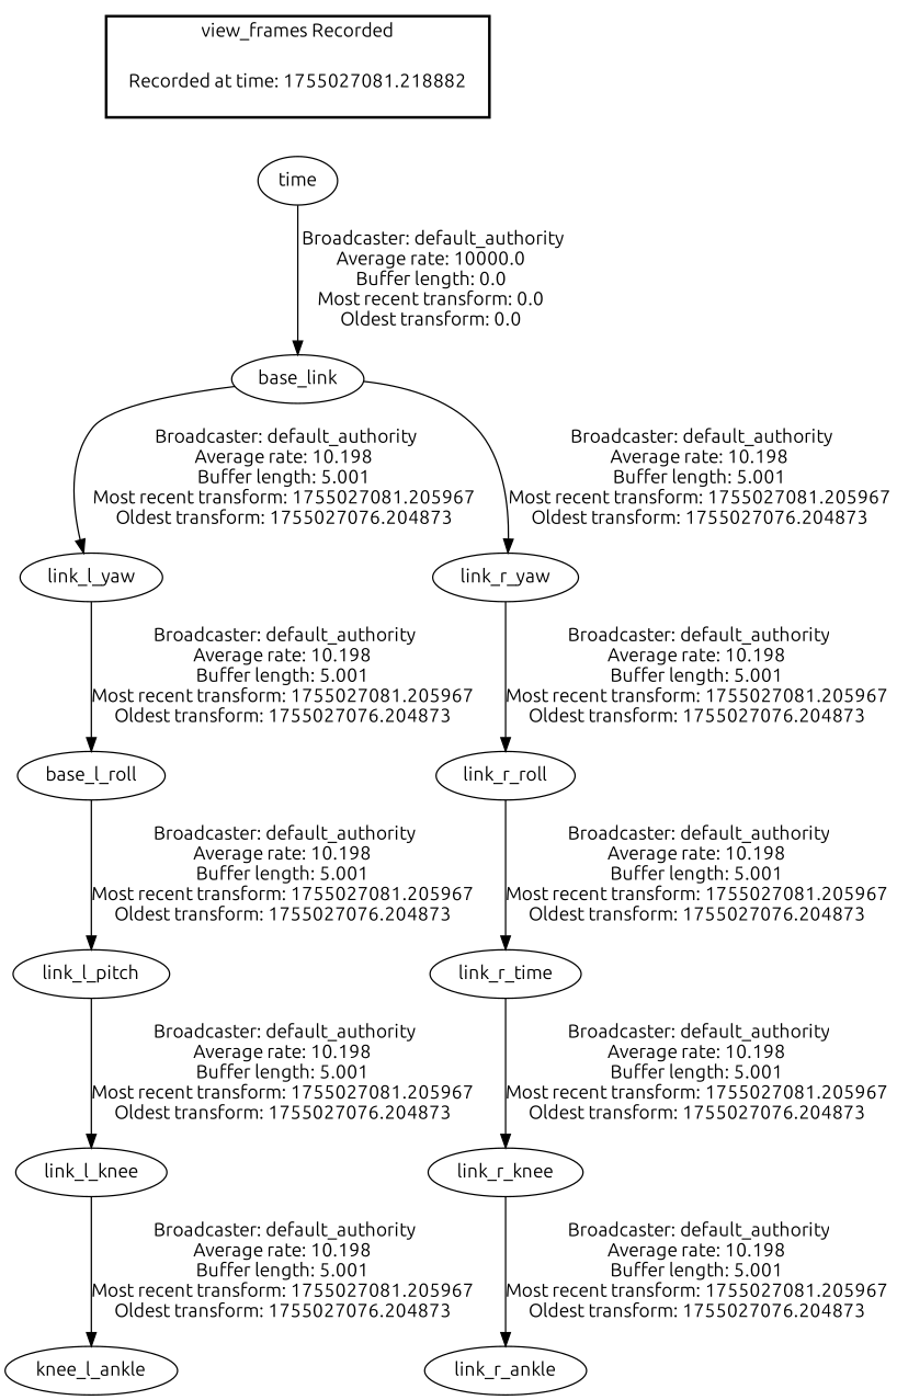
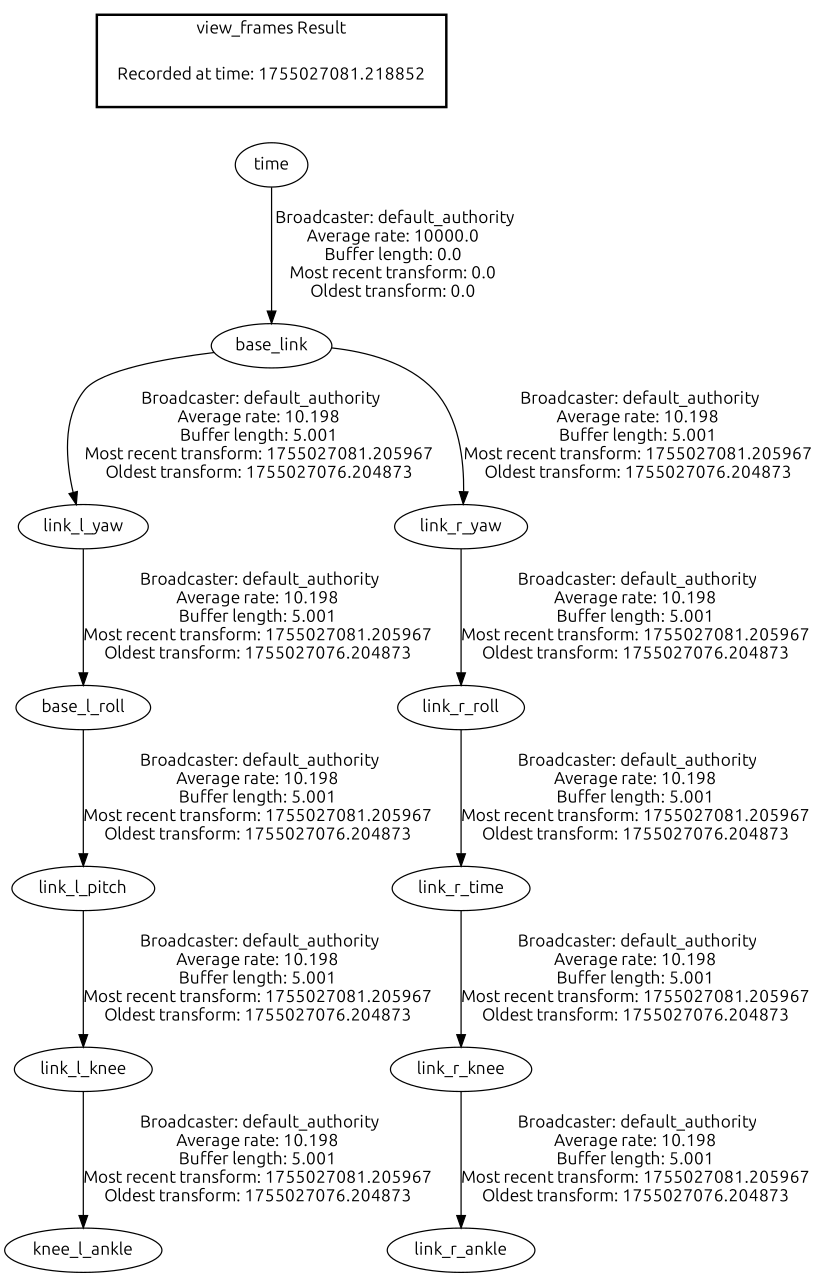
  digraph {
    fontname=Ubuntu
    node [fontname=Ubuntu]
    edge [fontname=Ubuntu]
-   "Recorded at time: 1755027081.218852" [shape=plaintext label="Recorded at time: 1755027081.218882"]
+   "Recorded at time: 1755027081.218852" [shape=plaintext]
    n2 [label=time]
    base_link
    link_l_yaw
    link_r_yaw
    n6 [label=base_l_roll]
    link_r_roll
    n8 [label=knee_l_ankle]
    link_l_knee
    link_l_pitch
    link_r_knee
    link_r_ankle
    n13 [label=link_r_time]
    subgraph cluster_1 {
      color=black
-     label="view_frames Recorded"
+     label="view_frames Result"
      style=bold
      "Recorded at time: 1755027081.218852"
    }
    "Recorded at time: 1755027081.218852" -> n2 [style=invis]
    n2 -> base_link [label=" Broadcaster: default_authority\nAverage rate: 10000.0\nBuffer length: 0.0\nMost recent transform: 0.0\nOldest transform: 0.0\n"]
    base_link -> link_l_yaw [label=" Broadcaster: default_authority\nAverage rate: 10.198\nBuffer length: 5.001\nMost recent transform: 1755027081.205967\nOldest transform: 1755027076.204873\n"]
    base_link -> link_r_yaw [label=" Broadcaster: default_authority\nAverage rate: 10.198\nBuffer length: 5.001\nMost recent transform: 1755027081.205967\nOldest transform: 1755027076.204873\n"]
    link_l_yaw -> n6 [label=" Broadcaster: default_authority\nAverage rate: 10.198\nBuffer length: 5.001\nMost recent transform: 1755027081.205967\nOldest transform: 1755027076.204873\n"]
    link_r_yaw -> link_r_roll [label=" Broadcaster: default_authority\nAverage rate: 10.198\nBuffer length: 5.001\nMost recent transform: 1755027081.205967\nOldest transform: 1755027076.204873\n"]
    n6 -> link_l_pitch [label=" Broadcaster: default_authority\nAverage rate: 10.198\nBuffer length: 5.001\nMost recent transform: 1755027081.205967\nOldest transform: 1755027076.204873\n"]
    link_r_roll -> n13 [label=" Broadcaster: default_authority\nAverage rate: 10.198\nBuffer length: 5.001\nMost recent transform: 1755027081.205967\nOldest transform: 1755027076.204873\n"]
    link_l_knee -> n8 [label=" Broadcaster: default_authority\nAverage rate: 10.198\nBuffer length: 5.001\nMost recent transform: 1755027081.205967\nOldest transform: 1755027076.204873\n"]
    link_l_pitch -> link_l_knee [label=" Broadcaster: default_authority\nAverage rate: 10.198\nBuffer length: 5.001\nMost recent transform: 1755027081.205967\nOldest transform: 1755027076.204873\n"]
    link_r_knee -> link_r_ankle [label=" Broadcaster: default_authority\nAverage rate: 10.198\nBuffer length: 5.001\nMost recent transform: 1755027081.205967\nOldest transform: 1755027076.204873\n"]
    n13 -> link_r_knee [label=" Broadcaster: default_authority\nAverage rate: 10.198\nBuffer length: 5.001\nMost recent transform: 1755027081.205967\nOldest transform: 1755027076.204873\n"]
  }
